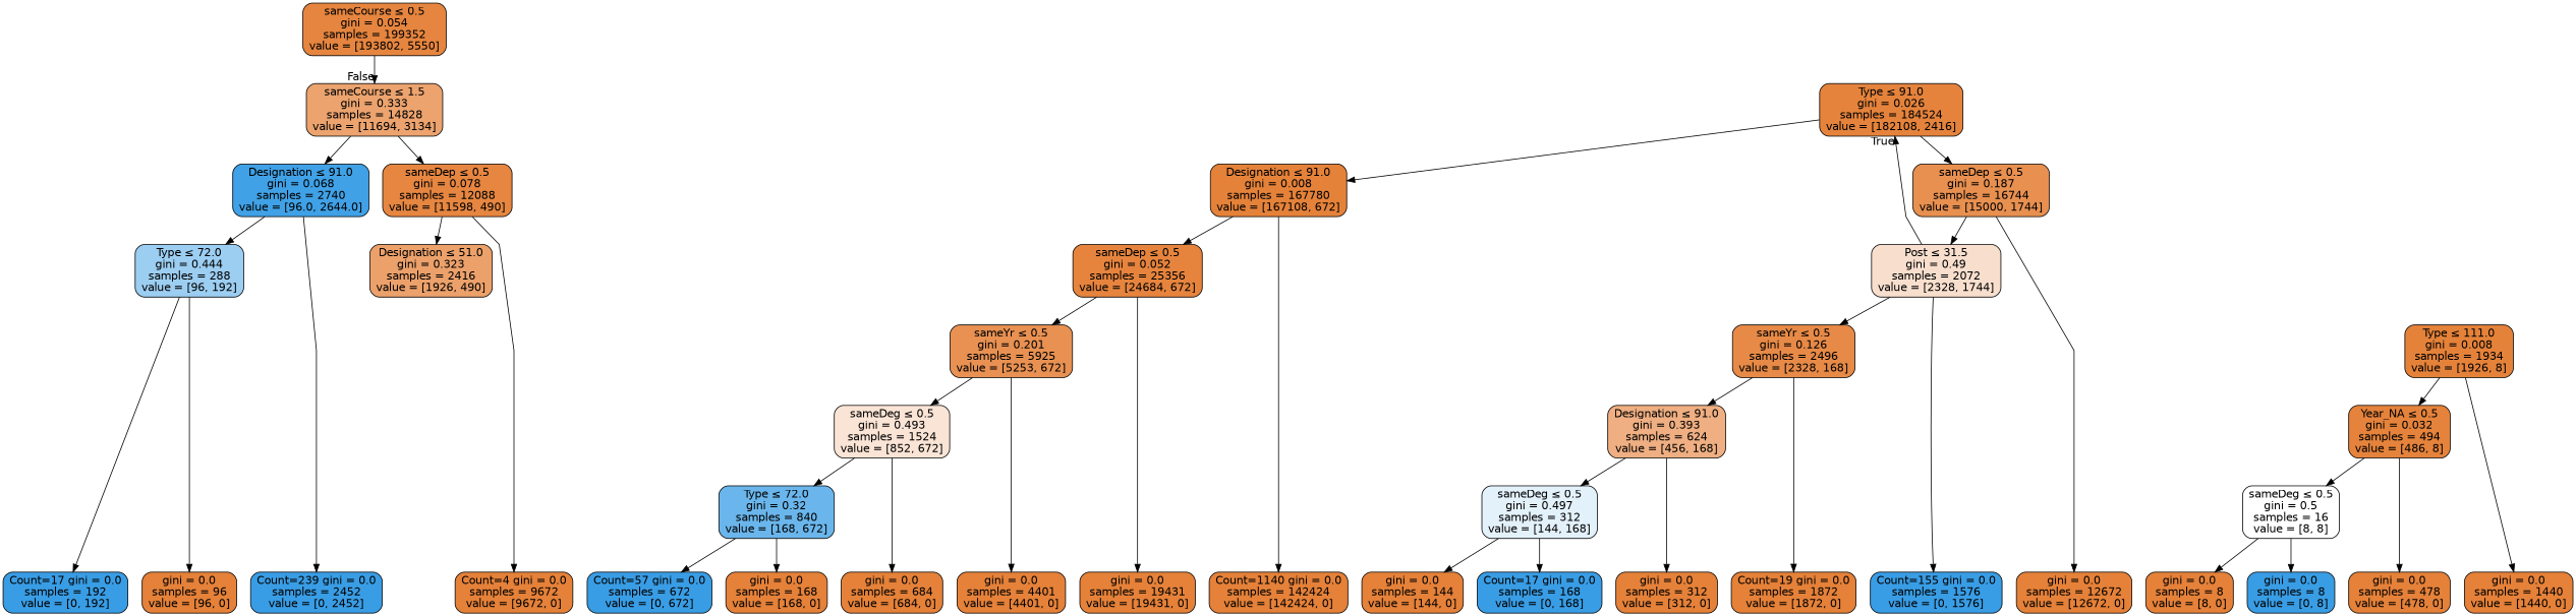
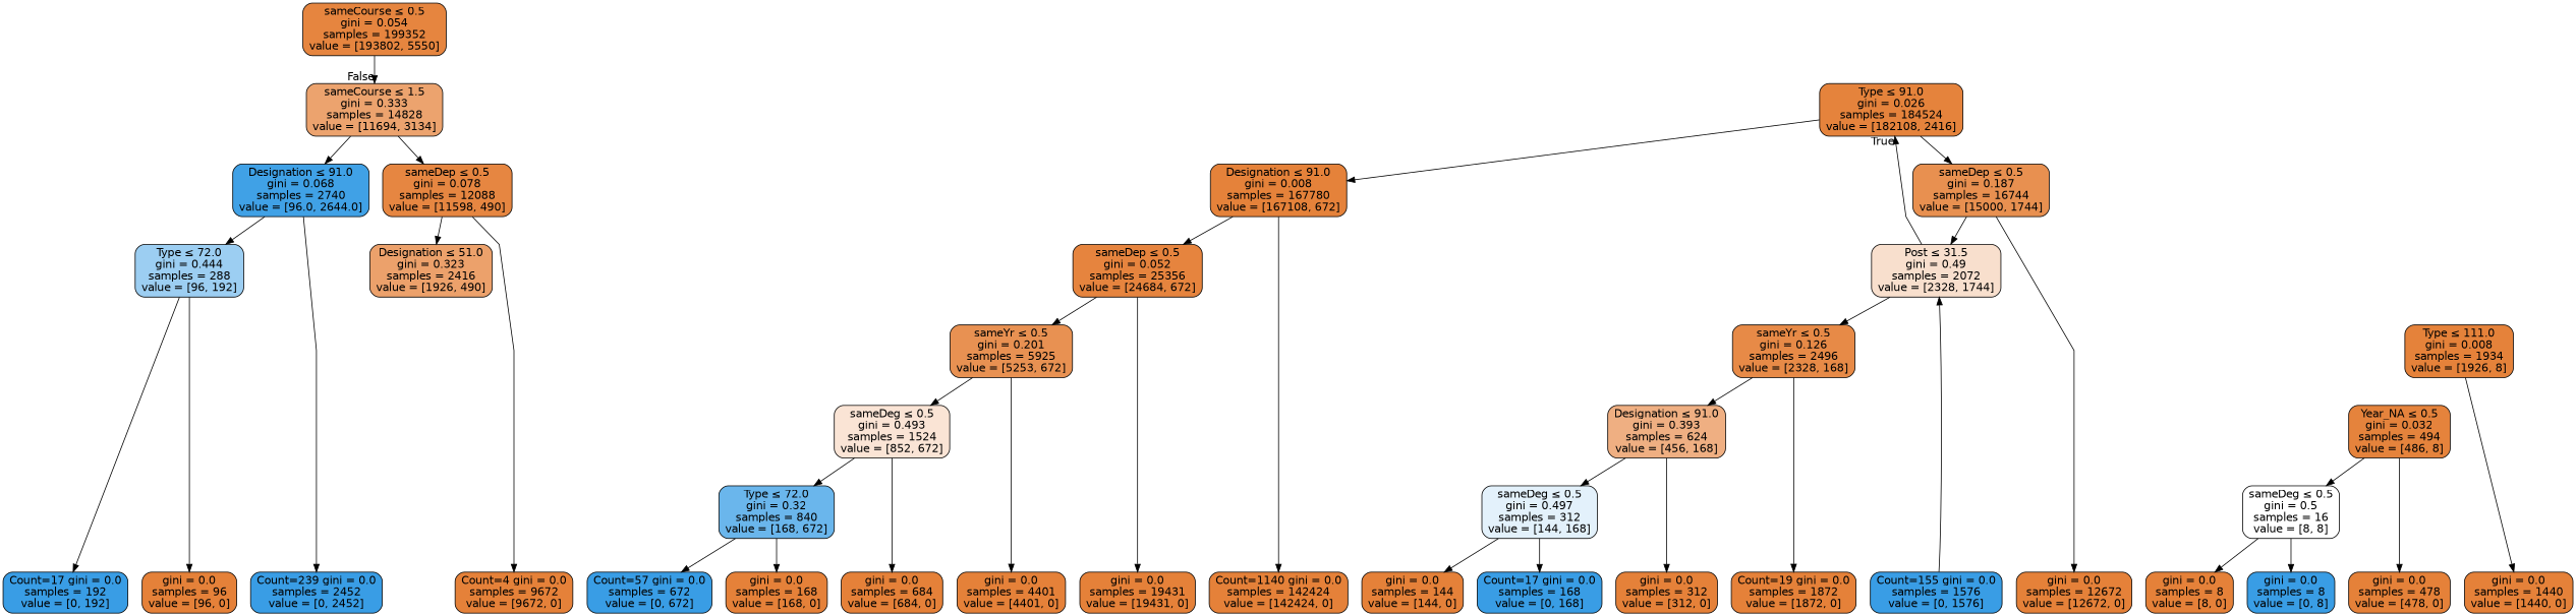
  digraph {
    ranksep=equally
    splines=polyline
    node [color=black fillcolor="#e58139" fontname=helvetica shape=box style="filled, rounded"]
    edge [fontname=helvetica]
    n1 [fillcolor="#e6853f" label=<sameCourse &le; 0.5<br/>gini = 0.054<br/>samples = 199352<br/>value = [193802, 5550]>]
    n2 [fillcolor="#e5833c" label=<Type &le; 91.0<br/>gini = 0.026<br/>samples = 184524<br/>value = [182108, 2416]>]
    n3 [fillcolor="#eca36e" label=<sameCourse &le; 1.5<br/>gini = 0.333<br/>samples = 14828<br/>value = [11694, 3134]>]
    n4 [fillcolor="#e5823a" label=<Designation &le; 91.0<br/>gini = 0.008<br/>samples = 167780<br/>value = [167108, 672]>]
    n5 [fillcolor="#e89050" label=<sameDep &le; 0.5<br/>gini = 0.187<br/>samples = 16744<br/>value = [15000, 1744]>]
    n6 [fillcolor="#40a1e6" label=<Designation &le; 91.0<br/>gini = 0.068<br/>samples = 2740<br/>value = [96.0, 2644.0]>]
    n7 [fillcolor="#e68641" label=<sameDep &le; 0.5<br/>gini = 0.078<br/>samples = 12088<br/>value = [11598, 490]>]
    n8 [fillcolor="#e6843e" label=<sameDep &le; 0.5<br/>gini = 0.052<br/>samples = 25356<br/>value = [24684, 672]>]
    n9 [fillcolor="#f8dfcd" label=<Post &le; 31.5<br/>gini = 0.49<br/>samples = 2072<br/>value = [2328, 1744]>]
    n10 [fillcolor="#9ccef2" label=<Type &le; 72.0<br/>gini = 0.444<br/>samples = 288<br/>value = [96, 192]>]
    n11 [fillcolor="#eca16b" label=<Designation &le; 51.0<br/>gini = 0.323<br/>samples = 2416<br/>value = [1926, 490]>]
    n12 [fillcolor="#e89152" label=<sameYr &le; 0.5<br/>gini = 0.201<br/>samples = 5925<br/>value = [5253, 672]>]
    n13 [fillcolor="#e78a47" label=<sameYr &le; 0.5<br/>gini = 0.126<br/>samples = 2496<br/>value = [2328, 168]>]
    n14 [fillcolor="#e5823a" label=<Type &le; 111.0<br/>gini = 0.008<br/>samples = 1934<br/>value = [1926, 8]>]
    n15 [fillcolor="#fae4d5" label=<sameDeg &le; 0.5<br/>gini = 0.493<br/>samples = 1524<br/>value = [852, 672]>]
    n16 [fillcolor="#efaf82" label=<Designation &le; 91.0<br/>gini = 0.393<br/>samples = 624<br/>value = [456, 168]>]
    n17 [fillcolor="#e5833c" label=<Year_NA &le; 0.5<br/>gini = 0.032<br/>samples = 494<br/>value = [486, 8]>]
    n18 [fillcolor="#6ab6ec" label=<Type &le; 72.0<br/>gini = 0.32<br/>samples = 840<br/>value = [168, 672]>]
    n19 [fillcolor="#e3f1fb" label=<sameDeg &le; 0.5<br/>gini = 0.497<br/>samples = 312<br/>value = [144, 168]>]
    n20 [fillcolor="#ffffff" label=<sameDeg &le; 0.5<br/>gini = 0.5<br/>samples = 16<br/>value = [8, 8]>]
    n21 [label=<Count=1140 gini = 0.0<br/>samples = 142424<br/>value = [142424, 0]>]
    n22 [label=<gini = 0.0<br/>samples = 19431<br/>value = [19431, 0]>]
    n23 [label=<gini = 0.0<br/>samples = 4401<br/>value = [4401, 0]>]
    n24 [label=<gini = 0.0<br/>samples = 684<br/>value = [684, 0]>]
    n25 [fillcolor="#399de5" label=<Count=57 gini = 0.0<br/>samples = 672<br/>value = [0, 672]>]
    n26 [label=<gini = 0.0<br/>samples = 168<br/>value = [168, 0]>]
    n27 [label=<gini = 0.0<br/>samples = 12672<br/>value = [12672, 0]>]
    n28 [fillcolor="#399de5" label=<Count=155 gini = 0.0<br/>samples = 1576<br/>value = [0, 1576]>]
    n29 [label=<Count=19 gini = 0.0<br/>samples = 1872<br/>value = [1872, 0]>]
    n30 [label=<gini = 0.0<br/>samples = 144<br/>value = [144, 0]>]
    n31 [fillcolor="#399de5" label=<Count=17 gini = 0.0<br/>samples = 168<br/>value = [0, 168]>]
    n32 [label=<gini = 0.0<br/>samples = 312<br/>value = [312, 0]>]
    n33 [fillcolor="#399de5" label=<Count=239 gini = 0.0<br/>samples = 2452<br/>value = [0, 2452]>]
    n34 [fillcolor="#399de5" label=<Count=17 gini = 0.0<br/>samples = 192<br/>value = [0, 192]>]
    n35 [label=<gini = 0.0<br/>samples = 96<br/>value = [96, 0]>]
    n36 [label=<Count=4 gini = 0.0<br/>samples = 9672<br/>value = [9672, 0]>]
    n37 [label=<gini = 0.0<br/>samples = 1440<br/>value = [1440, 0]>]
    n38 [label=<gini = 0.0<br/>samples = 478<br/>value = [478, 0]>]
    n39 [label=<gini = 0.0<br/>samples = 8<br/>value = [8, 0]>]
    n40 [fillcolor="#399de5" label=<gini = 0.0<br/>samples = 8<br/>value = [0, 8]>]
    subgraph sub_1 {
      rank=same
      n1
    }
    subgraph sub_2 {
      rank=same
      n2
      n3
    }
    subgraph sub_3 {
      rank=same
      n4
      n5
      n6
      n7
    }
    subgraph sub_4 {
      rank=same
      n8
      n9
      n10
      n11
    }
    subgraph sub_5 {
      rank=same
      n12
      n13
      n14
    }
    subgraph sub_6 {
      rank=same
      n15
      n16
      n17
    }
    subgraph sub_7 {
      rank=same
      n18
      n19
      n20
    }
    subgraph sub_8 {
      rank=same
      n21
      n22
      n23
      n24
      n25
      n26
      n27
      n28
      n29
      n30
      n31
      n32
      n33
      n34
      n35
      n36
      n37
      n38
      n39
      n40
    }
    n1 -> n3 [headlabel=False labelangle=-45 labeldistance=2.5]
    n2 -> n4
    n2 -> n5
    n3 -> n6
    n3 -> n7
    n4 -> n8
    n4 -> n21
    n5 -> n9
    n5 -> n27
    n6 -> n10
    n6 -> n33
    n7 -> n11
    n7 -> n36
    n8 -> n12
    n8 -> n22
    n9 -> n2 [headlabel=True labelangle=45 labeldistance=2.5]
    n9 -> n13
-   n9 -> n28
+   n28 -> n9
    n10 -> n34
    n10 -> n35
    n12 -> n15
    n12 -> n23
    n13 -> n16
    n13 -> n29
-   n14 -> n17
    n14 -> n37
    n15 -> n18
    n15 -> n24
    n16 -> n19
    n16 -> n32
    n17 -> n20
    n17 -> n38
    n18 -> n25
    n18 -> n26
    n19 -> n30
    n19 -> n31
    n20 -> n39
    n20 -> n40
  }
